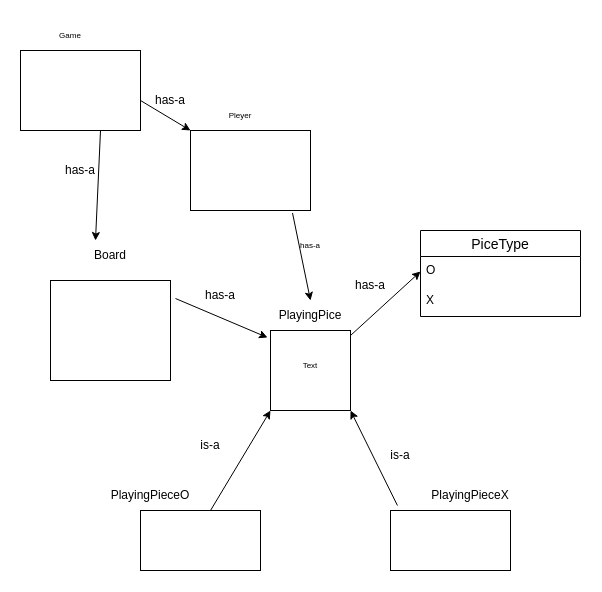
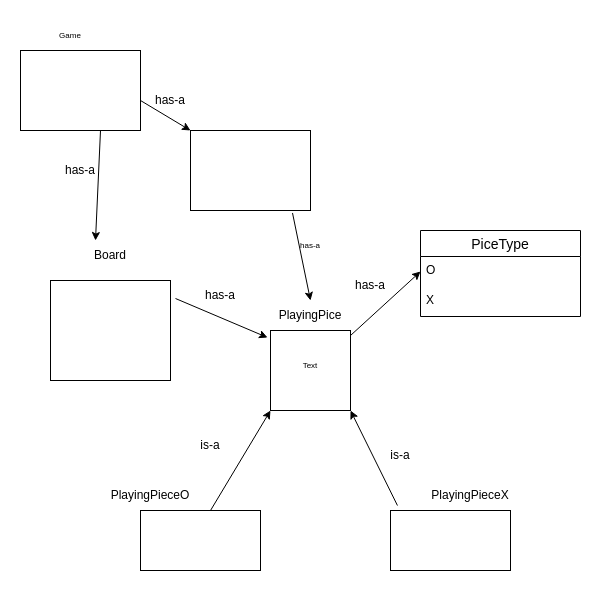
  <mxCell id="0" />
  <mxCell id="1" parent="0" />
  <mxCell id="2" value="" style="whiteSpace=wrap;html=1;aspect=fixed;" vertex="1" parent="1"><mxGeometry x="270" y="330" width="80" height="80" as="geometry" /></mxCell>
  <mxCell id="3" value="PlayingPice" style="text;html=1;strokeColor=none;fillColor=none;align=center;verticalAlign=middle;whiteSpace=wrap;rounded=0;" vertex="1" parent="1"><mxGeometry x="280" y="300" width="60" height="30" as="geometry" /></mxCell>
  <mxCell id="4" value="PiceType" style="swimlane;fontStyle=0;childLayout=stackLayout;horizontal=1;startSize=26;horizontalStack=0;resizeParent=1;resizeParentMax=0;resizeLast=0;collapsible=1;marginBottom=0;align=center;fontSize=14;" vertex="1" parent="1"><mxGeometry x="420" y="230" width="160" height="86" as="geometry" /></mxCell>
  <mxCell id="5" value="O" style="text;strokeColor=none;fillColor=none;spacingLeft=4;spacingRight=4;overflow=hidden;rotatable=0;points=[[0,0.5],[1,0.5]];portConstraint=eastwest;fontSize=12;" vertex="1" parent="4"><mxGeometry y="26" width="160" height="30" as="geometry" /></mxCell>
  <mxCell id="6" value="X" style="text;strokeColor=none;fillColor=none;spacingLeft=4;spacingRight=4;overflow=hidden;rotatable=0;points=[[0,0.5],[1,0.5]];portConstraint=eastwest;fontSize=12;" vertex="1" parent="4"><mxGeometry y="56" width="160" height="30" as="geometry" /></mxCell>
  <mxCell id="7" value="" style="endArrow=classic;html=1;entryX=0;entryY=0.5;entryDx=0;entryDy=0;" edge="1" parent="1" target="5"><mxGeometry width="50" height="50" relative="1" as="geometry"><mxPoint x="350" y="335" as="sourcePoint" /><mxPoint x="385" y="295" as="targetPoint" /></mxGeometry></mxCell>
  <mxCell id="8" value="has-a" style="text;html=1;strokeColor=none;fillColor=none;align=center;verticalAlign=middle;whiteSpace=wrap;rounded=0;" vertex="1" parent="1"><mxGeometry x="340" y="270" width="60" height="30" as="geometry" /></mxCell>
  <mxCell id="9" value="" style="rounded=0;whiteSpace=wrap;html=1;" vertex="1" parent="1"><mxGeometry x="140" y="510" width="120" height="60" as="geometry" /></mxCell>
  <mxCell id="10" value="" style="rounded=0;whiteSpace=wrap;html=1;" vertex="1" parent="1"><mxGeometry x="390" y="510" width="120" height="60" as="geometry" /></mxCell>
  <mxCell id="11" value="" style="endArrow=classic;html=1;entryX=0;entryY=1;entryDx=0;entryDy=0;" edge="1" parent="1" target="2"><mxGeometry width="50" height="50" relative="1" as="geometry"><mxPoint x="210" y="510" as="sourcePoint" /><mxPoint x="260" y="460" as="targetPoint" /></mxGeometry></mxCell>
  <mxCell id="12" value="" style="endArrow=classic;html=1;entryX=0;entryY=1;entryDx=0;entryDy=0;exitX=0.058;exitY=-0.083;exitDx=0;exitDy=0;exitPerimeter=0;" edge="1" parent="1" source="10"><mxGeometry width="50" height="50" relative="1" as="geometry"><mxPoint x="290" y="510" as="sourcePoint" /><mxPoint x="350" y="410" as="targetPoint" /></mxGeometry></mxCell>
  <mxCell id="13" value="is-a" style="text;html=1;strokeColor=none;fillColor=none;align=center;verticalAlign=middle;whiteSpace=wrap;rounded=0;" vertex="1" parent="1"><mxGeometry x="180" y="430" width="60" height="30" as="geometry" /></mxCell>
  <mxCell id="14" value="is-a" style="text;html=1;strokeColor=none;fillColor=none;align=center;verticalAlign=middle;whiteSpace=wrap;rounded=0;" vertex="1" parent="1"><mxGeometry x="370" y="440" width="60" height="30" as="geometry" /></mxCell>
  <mxCell id="15" value="PlayingPieceO" style="text;html=1;strokeColor=none;fillColor=none;align=center;verticalAlign=middle;whiteSpace=wrap;rounded=0;" vertex="1" parent="1"><mxGeometry x="120" y="480" width="60" height="30" as="geometry" /></mxCell>
  <mxCell id="16" value="PlayingPieceX" style="text;html=1;strokeColor=none;fillColor=none;align=center;verticalAlign=middle;whiteSpace=wrap;rounded=0;" vertex="1" parent="1"><mxGeometry x="440" y="480" width="60" height="30" as="geometry" /></mxCell>
  <mxCell id="17" value="" style="rounded=0;whiteSpace=wrap;html=1;" vertex="1" parent="1"><mxGeometry x="50" y="280" width="120" height="100" as="geometry" /></mxCell>
  <mxCell id="18" value="Board" style="text;html=1;strokeColor=none;fillColor=none;align=center;verticalAlign=middle;whiteSpace=wrap;rounded=0;" vertex="1" parent="1"><mxGeometry x="80" y="240" width="60" height="30" as="geometry" /></mxCell>
  <mxCell id="19" value="" style="endArrow=classic;html=1;entryX=-0.037;entryY=0.088;entryDx=0;entryDy=0;entryPerimeter=0;" edge="1" parent="1" target="2"><mxGeometry width="50" height="50" relative="1" as="geometry"><mxPoint x="175" y="298" as="sourcePoint" /><mxPoint x="225" y="248" as="targetPoint" /></mxGeometry></mxCell>
  <mxCell id="20" value="has-a" style="text;html=1;strokeColor=none;fillColor=none;align=center;verticalAlign=middle;whiteSpace=wrap;rounded=0;" vertex="1" parent="1"><mxGeometry x="190" y="280" width="60" height="30" as="geometry" /></mxCell>
  <mxCell id="21" value="" style="rounded=0;whiteSpace=wrap;html=1;fontSize=8;" vertex="1" parent="1"><mxGeometry x="190" y="130" width="120" height="80" as="geometry" /></mxCell>
  <mxCell id="22" value="Text" style="text;html=1;strokeColor=none;fillColor=none;align=center;verticalAlign=middle;whiteSpace=wrap;rounded=0;fontSize=8;" vertex="1" parent="1"><mxGeometry x="280" y="350" width="60" height="30" as="geometry" /></mxCell>
- <mxCell id="23" value="Pleyer" style="text;html=1;strokeColor=none;fillColor=none;align=center;verticalAlign=middle;whiteSpace=wrap;rounded=0;fontSize=8;" vertex="1" parent="1"><mxGeometry x="210" y="100" width="60" height="30" as="geometry" /></mxCell>
  <mxCell id="24" value="" style="endArrow=classic;html=1;fontSize=8;entryX=0.5;entryY=0;entryDx=0;entryDy=0;exitX=0.85;exitY=1.031;exitDx=0;exitDy=0;exitPerimeter=0;" edge="1" parent="1" source="21" target="3"><mxGeometry width="50" height="50" relative="1" as="geometry"><mxPoint x="270" y="260" as="sourcePoint" /><mxPoint x="320" y="210" as="targetPoint" /><Array as="points" /></mxGeometry></mxCell>
  <mxCell id="25" value="has-a" style="text;html=1;strokeColor=none;fillColor=none;align=center;verticalAlign=middle;whiteSpace=wrap;rounded=0;fontSize=8;" vertex="1" parent="1"><mxGeometry x="280" y="230" width="60" height="30" as="geometry" /></mxCell>
  <mxCell id="26" value="" style="rounded=0;whiteSpace=wrap;html=1;fontSize=8;" vertex="1" parent="1"><mxGeometry x="20" y="50" width="120" height="80" as="geometry" /></mxCell>
  <mxCell id="27" value="Game" style="text;html=1;strokeColor=none;fillColor=none;align=center;verticalAlign=middle;whiteSpace=wrap;rounded=0;fontSize=8;" vertex="1" parent="1"><mxGeometry x="40" width="60" height="30" as="geometry" y="20" /></mxCell>
  <mxCell id="28" value="" style="endArrow=classic;html=1;fontSize=8;entryX=0;entryY=0;entryDx=0;entryDy=0;" edge="1" parent="1" target="21"><mxGeometry width="50" height="50" relative="1" as="geometry"><mxPoint x="140" y="100" as="sourcePoint" /><mxPoint x="190" y="50" as="targetPoint" /></mxGeometry></mxCell>
  <mxCell id="29" value="" style="endArrow=classic;html=1;fontSize=8;entryX=0.25;entryY=0;entryDx=0;entryDy=0;" edge="1" parent="1" target="18"><mxGeometry width="50" height="50" relative="1" as="geometry"><mxPoint x="100" y="130" as="sourcePoint" /><mxPoint x="150" y="160" as="targetPoint" /></mxGeometry></mxCell>
  <mxCell id="30" value="has-a" style="text;html=1;strokeColor=none;fillColor=none;align=center;verticalAlign=middle;whiteSpace=wrap;rounded=0;" vertex="1" parent="1"><mxGeometry x="140" y="85" width="60" height="30" as="geometry" /></mxCell>
  <mxCell id="31" value="has-a" style="text;html=1;strokeColor=none;fillColor=none;align=center;verticalAlign=middle;whiteSpace=wrap;rounded=0;" vertex="1" parent="1"><mxGeometry x="50" y="155" width="60" height="30" as="geometry" /></mxCell>
